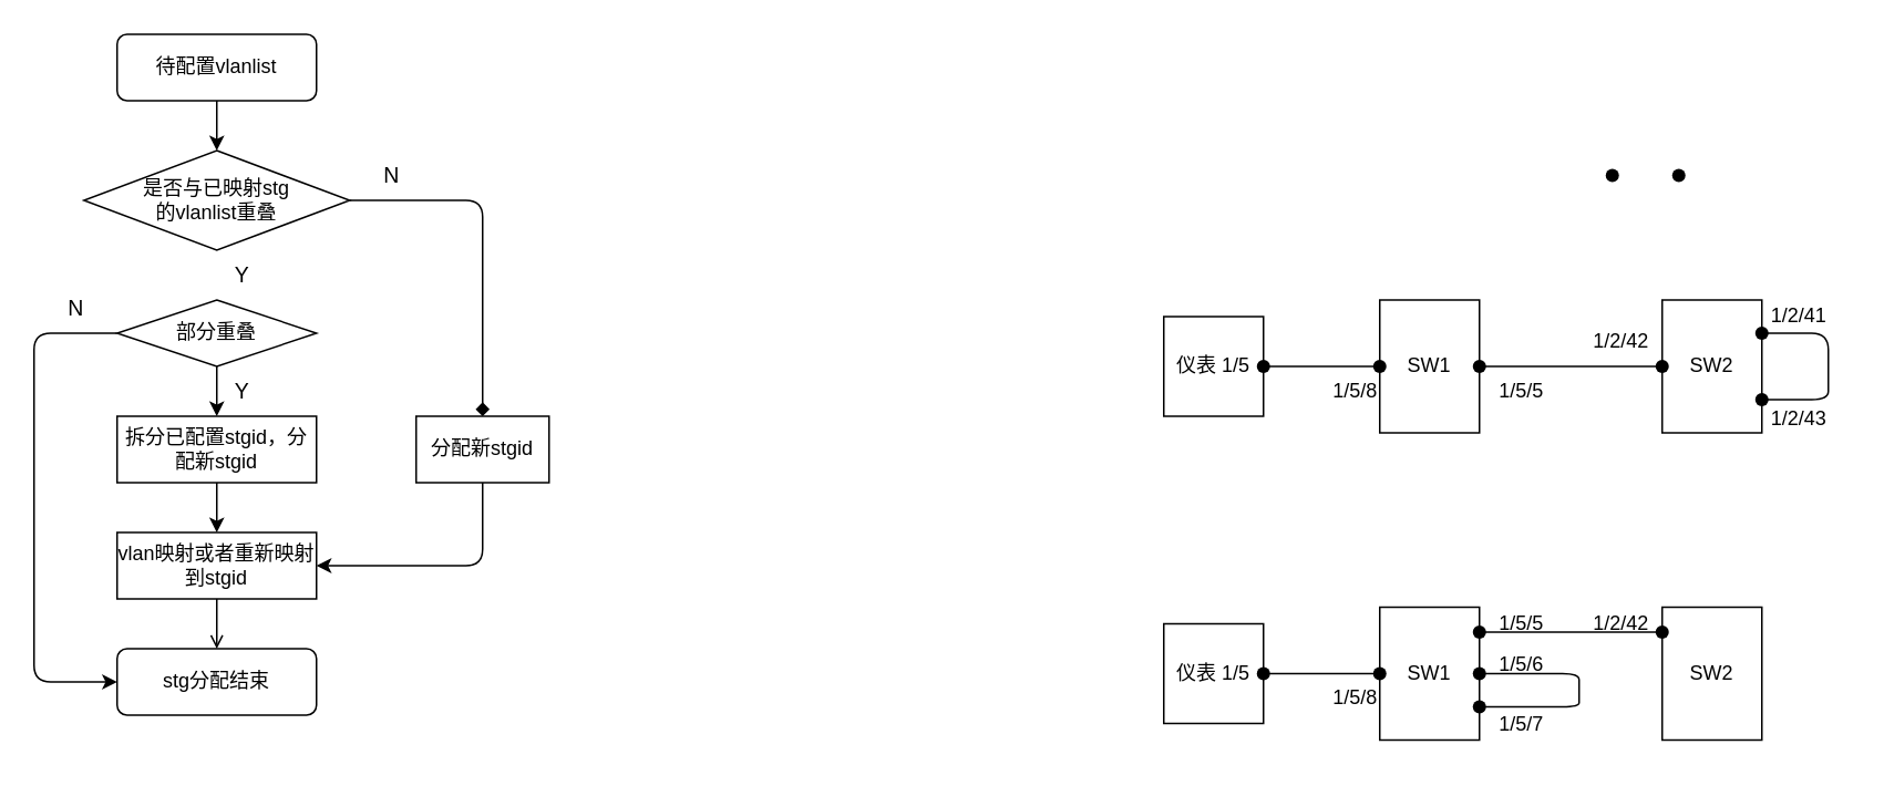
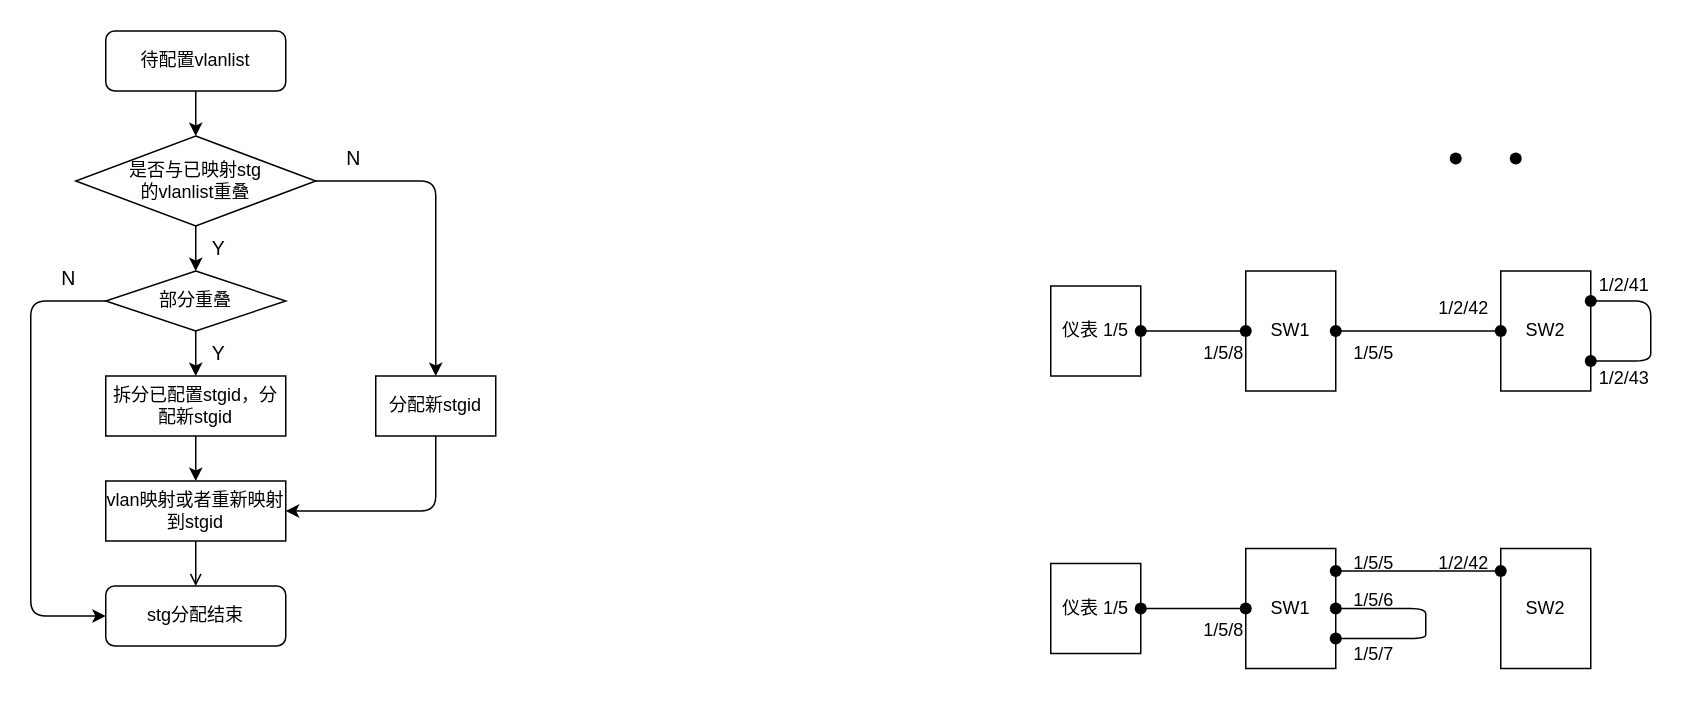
  <mxCell id="0" />
  <mxCell id="1" parent="0" />
  <mxCell id="2" value="待配置vlanlist" style="rounded=1;whiteSpace=wrap;html=1;fillColor=#FFFFFF;strokeColor=#000000;fontSize=12;fontColor=#000000;" parent="1" vertex="1"><mxGeometry x="70" y="20" width="120" height="40" as="geometry" /></mxCell>
  <mxCell id="3" value="是否与已映射stg&lt;br&gt;的vlanlist重叠" style="rhombus;whiteSpace=wrap;html=1;strokeColor=#000000;fontSize=12;fontColor=#000000;fillColor=#FFFFFF;" parent="1" vertex="1"><mxGeometry x="50" y="90" width="160" height="60" as="geometry" /></mxCell>
  <mxCell id="4" value="分配新stgid" style="rounded=0;whiteSpace=wrap;html=1;strokeColor=#000000;fontSize=12;fontColor=#000000;fillColor=#FFFFFF;" parent="1" vertex="1"><mxGeometry x="250" y="250" width="80" height="40" as="geometry" /></mxCell>
  <mxCell id="5" value="部分重叠" style="rhombus;whiteSpace=wrap;html=1;strokeColor=#000000;fontSize=12;fontColor=#000000;fillColor=#FFFFFF;" parent="1" vertex="1"><mxGeometry x="70" y="180" width="120" height="40" as="geometry" /></mxCell>
  <mxCell id="6" value="拆分已配置stgid，分配新stgid" style="rounded=0;whiteSpace=wrap;html=1;strokeColor=#000000;fontSize=12;fontColor=#000000;fillColor=#FFFFFF;" parent="1" vertex="1"><mxGeometry x="70" y="250" width="120" height="40" as="geometry" /></mxCell>
  <mxCell id="7" value="" style="endArrow=classic;html=1;fontSize=12;fontColor=#000000;exitX=0.5;exitY=1;exitDx=0;exitDy=0;strokeColor=#000000;" parent="1" source="2" target="3" edge="1"><mxGeometry width="50" height="50" relative="1" as="geometry"><mxPoint x="230" y="230" as="sourcePoint" /><mxPoint x="280" y="180" as="targetPoint" /></mxGeometry></mxCell>
+ <mxCell id="8" value="" style="endArrow=classic;html=1;strokeColor=#000000;fontSize=12;fontColor=#000000;exitX=0.5;exitY=1;exitDx=0;exitDy=0;entryX=0.5;entryY=0;entryDx=0;entryDy=0;" parent="1" source="3" target="5" edge="1"><mxGeometry width="50" height="50" relative="1" as="geometry"><mxPoint x="230" y="230" as="sourcePoint" /><mxPoint x="280" y="180" as="targetPoint" /></mxGeometry></mxCell>
  <mxCell id="9" value="" style="endArrow=classic;html=1;strokeColor=#000000;fontSize=12;fontColor=#000000;exitX=0.5;exitY=1;exitDx=0;exitDy=0;entryX=0.5;entryY=0;entryDx=0;entryDy=0;" parent="1" source="5" target="6" edge="1"><mxGeometry width="50" height="50" relative="1" as="geometry"><mxPoint x="140" y="160" as="sourcePoint" /><mxPoint x="140" y="190" as="targetPoint" /></mxGeometry></mxCell>
  <mxCell id="10" value="" style="endArrow=classic;html=1;strokeColor=#000000;fontSize=12;fontColor=#000000;exitX=0.5;exitY=1;exitDx=0;exitDy=0;" parent="1" source="6" edge="1"><mxGeometry width="50" height="50" relative="1" as="geometry"><mxPoint x="150" y="170" as="sourcePoint" /><mxPoint x="130" y="320" as="targetPoint" /></mxGeometry></mxCell>
- <mxCell id="11" value="" style="endArrow=diamond;html=1;strokeColor=#000000;fontSize=12;fontColor=#000000;exitX=1;exitY=0.5;exitDx=0;exitDy=0;entryX=0.5;entryY=0;entryDx=0;entryDy=0;" parent="1" source="3" target="4" edge="1"><mxGeometry width="50" height="50" relative="1" as="geometry"><mxPoint x="160" y="180" as="sourcePoint" /><mxPoint x="160" y="210" as="targetPoint" /><Array as="points"><mxPoint x="290" y="120" /></Array></mxGeometry></mxCell>
+ <mxCell id="11" value="" style="endArrow=classic;html=1;strokeColor=#000000;fontSize=12;fontColor=#000000;exitX=1;exitY=0.5;exitDx=0;exitDy=0;entryX=0.5;entryY=0;entryDx=0;entryDy=0;" parent="1" source="3" target="4" edge="1"><mxGeometry width="50" height="50" relative="1" as="geometry"><mxPoint x="160" y="180" as="sourcePoint" /><mxPoint x="160" y="210" as="targetPoint" /><Array as="points"><mxPoint x="290" y="120" /></Array></mxGeometry></mxCell>
  <mxCell id="12" value="" style="endArrow=classic;html=1;strokeColor=#000000;fontSize=12;fontColor=#000000;exitX=0;exitY=0.5;exitDx=0;exitDy=0;entryX=0;entryY=0.5;entryDx=0;entryDy=0;" parent="1" source="5" target="14" edge="1"><mxGeometry width="50" height="50" relative="1" as="geometry"><mxPoint x="170" y="190" as="sourcePoint" /><mxPoint x="170" y="220" as="targetPoint" /><Array as="points"><mxPoint x="20" y="200" /><mxPoint x="20" y="410" /></Array></mxGeometry></mxCell>
  <mxCell id="13" value="" style="endArrow=classic;html=1;strokeColor=#000000;fontSize=12;fontColor=#000000;exitX=0.5;exitY=1;exitDx=0;exitDy=0;entryX=1;entryY=0.5;entryDx=0;entryDy=0;" parent="1" source="4" edge="1"><mxGeometry width="50" height="50" relative="1" as="geometry"><mxPoint x="180" y="200" as="sourcePoint" /><mxPoint x="190" y="340" as="targetPoint" /><Array as="points"><mxPoint x="290" y="340" /></Array></mxGeometry></mxCell>
  <mxCell id="14" value="stg分配结束" style="rounded=1;whiteSpace=wrap;html=1;fillColor=#FFFFFF;strokeColor=#000000;fontSize=12;fontColor=#000000;" parent="1" vertex="1"><mxGeometry x="70" y="390" width="120" height="40" as="geometry" /></mxCell>
  <mxCell id="15" value="N" style="text;html=1;align=center;verticalAlign=middle;resizable=0;points=[];autosize=1;strokeColor=none;fillColor=none;fontColor=#000000;fontSize=13;" parent="1" vertex="1"><mxGeometry x="220" y="90" width="30" height="30" as="geometry" /></mxCell>
  <mxCell id="16" value="Y" style="text;html=1;align=center;verticalAlign=middle;resizable=0;points=[];autosize=1;strokeColor=none;fillColor=none;fontColor=#000000;fontSize=13;" parent="1" vertex="1"><mxGeometry x="130" y="150" width="30" height="30" as="geometry" /></mxCell>
  <mxCell id="17" value="Y" style="text;html=1;align=center;verticalAlign=middle;resizable=0;points=[];autosize=1;strokeColor=none;fillColor=none;fontColor=#000000;fontSize=13;" parent="1" vertex="1"><mxGeometry x="130" y="220" width="30" height="30" as="geometry" /></mxCell>
  <mxCell id="18" value="N" style="text;html=1;align=center;verticalAlign=middle;resizable=0;points=[];autosize=1;strokeColor=none;fillColor=none;fontColor=#000000;fontSize=13;" parent="1" vertex="1"><mxGeometry x="30" y="170" width="30" height="30" as="geometry" /></mxCell>
  <mxCell id="19" value="vlan映射或者重新映射到stgid" style="rounded=0;whiteSpace=wrap;html=1;strokeColor=#000000;fontSize=12;fontColor=#000000;fillColor=#FFFFFF;" parent="1" vertex="1"><mxGeometry x="70" y="320" width="120" height="40" as="geometry" /></mxCell>
  <mxCell id="20" value="" style="endArrow=open;html=1;strokeColor=#000000;fontSize=12;fontColor=#000000;exitX=0.5;exitY=1;exitDx=0;exitDy=0;entryX=0.5;entryY=0;entryDx=0;entryDy=0;" parent="1" source="19" target="14" edge="1"><mxGeometry width="50" height="50" relative="1" as="geometry"><mxPoint x="140" y="300" as="sourcePoint" /><mxPoint x="140" y="330" as="targetPoint" /></mxGeometry></mxCell>
  <mxCell id="21" value="SW1" style="rounded=0;whiteSpace=wrap;html=1;strokeColor=#000000;fontSize=12;fontColor=#000000;fillColor=#FFFFFF;" vertex="1" parent="1"><mxGeometry x="830" y="180" width="60" height="80" as="geometry" /></mxCell>
  <mxCell id="22" value="" style="shape=waypoint;sketch=0;fillStyle=solid;size=6;pointerEvents=1;points=[];resizable=0;rotatable=0;perimeter=centerPerimeter;snapToPoint=1;strokeColor=#000000;strokeWidth=2;" vertex="1" parent="1"><mxGeometry x="820" y="210" width="20" height="20" as="geometry" /></mxCell>
  <mxCell id="23" value="" style="shape=waypoint;sketch=0;fillStyle=solid;size=6;pointerEvents=1;points=[];resizable=0;rotatable=0;perimeter=centerPerimeter;snapToPoint=1;strokeColor=#000000;strokeWidth=2;" vertex="1" parent="1"><mxGeometry x="960" y="95" width="20" height="20" as="geometry" /></mxCell>
  <mxCell id="24" value="" style="shape=waypoint;sketch=0;fillStyle=solid;size=6;pointerEvents=1;points=[];resizable=0;rotatable=0;perimeter=centerPerimeter;snapToPoint=1;strokeColor=#000000;strokeWidth=2;" vertex="1" parent="1"><mxGeometry x="1000" y="95" width="20" height="20" as="geometry" /></mxCell>
  <mxCell id="25" value="" style="shape=waypoint;sketch=0;fillStyle=solid;size=6;pointerEvents=1;points=[];resizable=0;rotatable=0;perimeter=centerPerimeter;snapToPoint=1;strokeColor=#000000;strokeWidth=2;" vertex="1" parent="1"><mxGeometry x="880" y="210" width="20" height="20" as="geometry" /></mxCell>
  <mxCell id="26" value="仪表 1/5" style="rounded=0;whiteSpace=wrap;html=1;strokeColor=#000000;fontSize=12;fontColor=#000000;fillColor=#FFFFFF;" vertex="1" parent="1"><mxGeometry x="700" y="190" width="60" height="60" as="geometry" /></mxCell>
  <mxCell id="27" value="" style="shape=waypoint;sketch=0;fillStyle=solid;size=6;pointerEvents=1;points=[];resizable=0;rotatable=0;perimeter=centerPerimeter;snapToPoint=1;strokeColor=#000000;strokeWidth=2;" vertex="1" parent="1"><mxGeometry x="750" y="210" width="20" height="20" as="geometry" /></mxCell>
  <mxCell id="28" value="" style="endArrow=none;html=1;strokeColor=#000000;exitX=0.75;exitY=0.692;exitDx=0;exitDy=0;exitPerimeter=0;" edge="1" parent="1" source="27"><mxGeometry width="50" height="50" relative="1" as="geometry"><mxPoint x="780" y="270" as="sourcePoint" /><mxPoint x="830" y="220" as="targetPoint" /></mxGeometry></mxCell>
  <mxCell id="29" value="SW2" style="rounded=0;whiteSpace=wrap;html=1;strokeColor=#000000;fontSize=12;fontColor=#000000;fillColor=#FFFFFF;" vertex="1" parent="1"><mxGeometry x="1000" y="180" width="60" height="80" as="geometry" /></mxCell>
  <mxCell id="30" value="" style="shape=waypoint;sketch=0;fillStyle=solid;size=6;pointerEvents=1;points=[];resizable=0;rotatable=0;perimeter=centerPerimeter;snapToPoint=1;strokeColor=#000000;strokeWidth=2;" vertex="1" parent="1"><mxGeometry x="990" y="210" width="20" height="20" as="geometry" /></mxCell>
  <mxCell id="31" value="" style="shape=waypoint;sketch=0;fillStyle=solid;size=6;pointerEvents=1;points=[];resizable=0;rotatable=0;perimeter=centerPerimeter;snapToPoint=1;strokeColor=#000000;strokeWidth=2;" vertex="1" parent="1"><mxGeometry x="1050" y="190" width="20" height="20" as="geometry" /></mxCell>
  <mxCell id="32" value="" style="shape=waypoint;sketch=0;fillStyle=solid;size=6;pointerEvents=1;points=[];resizable=0;rotatable=0;perimeter=centerPerimeter;snapToPoint=1;strokeColor=#000000;strokeWidth=2;" vertex="1" parent="1"><mxGeometry x="1050" y="230" width="20" height="20" as="geometry" /></mxCell>
  <mxCell id="33" value="" style="endArrow=none;html=1;strokeColor=#000000;exitX=0.75;exitY=0.692;exitDx=0;exitDy=0;exitPerimeter=0;entryX=0.208;entryY=0.608;entryDx=0;entryDy=0;entryPerimeter=0;" edge="1" parent="1" target="30"><mxGeometry width="50" height="50" relative="1" as="geometry"><mxPoint x="890" y="220" as="sourcePoint" /><mxPoint x="960" y="220" as="targetPoint" /></mxGeometry></mxCell>
  <mxCell id="34" value="" style="endArrow=none;html=1;strokeColor=#000000;exitX=0.75;exitY=0.692;exitDx=0;exitDy=0;exitPerimeter=0;entryX=0.333;entryY=0.275;entryDx=0;entryDy=0;entryPerimeter=0;" edge="1" parent="1" target="32"><mxGeometry width="50" height="50" relative="1" as="geometry"><mxPoint x="1060" y="200" as="sourcePoint" /><mxPoint x="1130" y="200" as="targetPoint" /><Array as="points"><mxPoint x="1100" y="200" /><mxPoint x="1100" y="220" /><mxPoint x="1100" y="240" /></Array></mxGeometry></mxCell>
  <mxCell id="35" value="1/5/8" style="text;html=1;align=center;verticalAlign=middle;resizable=0;points=[];autosize=1;strokeColor=none;fillColor=none;fontColor=#000000;" vertex="1" parent="1"><mxGeometry x="790" y="220" width="50" height="30" as="geometry" /></mxCell>
  <mxCell id="36" value="1/5/5" style="text;html=1;align=center;verticalAlign=middle;resizable=0;points=[];autosize=1;strokeColor=none;fillColor=none;fontColor=#000000;" vertex="1" parent="1"><mxGeometry x="890" y="220" width="50" height="30" as="geometry" /></mxCell>
  <mxCell id="37" value="1/2/42" style="text;html=1;align=center;verticalAlign=middle;resizable=0;points=[];autosize=1;strokeColor=none;fillColor=none;fontColor=#000000;" vertex="1" parent="1"><mxGeometry x="945" y="190" width="60" height="30" as="geometry" /></mxCell>
  <mxCell id="38" value="1/2/41" style="text;html=1;align=center;verticalAlign=middle;resizable=0;points=[];autosize=1;strokeColor=none;fillColor=none;fontColor=#000000;" vertex="1" parent="1"><mxGeometry x="1052" y="175" width="60" height="30" as="geometry" /></mxCell>
  <mxCell id="39" value="1/2/43" style="text;html=1;align=center;verticalAlign=middle;resizable=0;points=[];autosize=1;strokeColor=none;fillColor=none;fontColor=#000000;" vertex="1" parent="1"><mxGeometry x="1052" y="237" width="60" height="30" as="geometry" /></mxCell>
  <mxCell id="40" value="SW1" style="rounded=0;whiteSpace=wrap;html=1;strokeColor=#000000;fontSize=12;fontColor=#000000;fillColor=#FFFFFF;" vertex="1" parent="1"><mxGeometry x="830" y="365" width="60" height="80" as="geometry" /></mxCell>
  <mxCell id="41" value="" style="shape=waypoint;sketch=0;fillStyle=solid;size=6;pointerEvents=1;points=[];resizable=0;rotatable=0;perimeter=centerPerimeter;snapToPoint=1;strokeColor=#000000;strokeWidth=2;" vertex="1" parent="1"><mxGeometry x="820" y="395" width="20" height="20" as="geometry" /></mxCell>
  <mxCell id="42" value="" style="shape=waypoint;sketch=0;fillStyle=solid;size=6;pointerEvents=1;points=[];resizable=0;rotatable=0;perimeter=centerPerimeter;snapToPoint=1;strokeColor=#000000;strokeWidth=2;" vertex="1" parent="1"><mxGeometry x="880" y="370" width="20" height="20" as="geometry" /></mxCell>
  <mxCell id="43" value="仪表 1/5" style="rounded=0;whiteSpace=wrap;html=1;strokeColor=#000000;fontSize=12;fontColor=#000000;fillColor=#FFFFFF;" vertex="1" parent="1"><mxGeometry x="700" y="375" width="60" height="60" as="geometry" /></mxCell>
  <mxCell id="44" value="" style="shape=waypoint;sketch=0;fillStyle=solid;size=6;pointerEvents=1;points=[];resizable=0;rotatable=0;perimeter=centerPerimeter;snapToPoint=1;strokeColor=#000000;strokeWidth=2;" vertex="1" parent="1"><mxGeometry x="750" y="395" width="20" height="20" as="geometry" /></mxCell>
  <mxCell id="45" value="" style="endArrow=none;html=1;strokeColor=#000000;exitX=0.75;exitY=0.692;exitDx=0;exitDy=0;exitPerimeter=0;" edge="1" parent="1" source="44"><mxGeometry width="50" height="50" relative="1" as="geometry"><mxPoint x="780" y="455" as="sourcePoint" /><mxPoint x="830" y="405" as="targetPoint" /></mxGeometry></mxCell>
  <mxCell id="46" value="SW2" style="rounded=0;whiteSpace=wrap;html=1;strokeColor=#000000;fontSize=12;fontColor=#000000;fillColor=#FFFFFF;" vertex="1" parent="1"><mxGeometry x="1000" y="365" width="60" height="80" as="geometry" /></mxCell>
  <mxCell id="47" value="" style="shape=waypoint;sketch=0;fillStyle=solid;size=6;pointerEvents=1;points=[];resizable=0;rotatable=0;perimeter=centerPerimeter;snapToPoint=1;strokeColor=#000000;strokeWidth=2;" vertex="1" parent="1"><mxGeometry x="990" y="370" width="20" height="20" as="geometry" /></mxCell>
  <mxCell id="48" value="" style="shape=waypoint;sketch=0;fillStyle=solid;size=6;pointerEvents=1;points=[];resizable=0;rotatable=0;perimeter=centerPerimeter;snapToPoint=1;strokeColor=#000000;strokeWidth=2;" vertex="1" parent="1"><mxGeometry x="880" y="415" width="20" height="20" as="geometry" /></mxCell>
  <mxCell id="49" value="" style="shape=waypoint;sketch=0;fillStyle=solid;size=6;pointerEvents=1;points=[];resizable=0;rotatable=0;perimeter=centerPerimeter;snapToPoint=1;strokeColor=#000000;strokeWidth=2;" vertex="1" parent="1"><mxGeometry x="880" y="395" width="20" height="20" as="geometry" /></mxCell>
  <mxCell id="50" value="" style="endArrow=none;html=1;strokeColor=#000000;exitX=0.75;exitY=0.692;exitDx=0;exitDy=0;exitPerimeter=0;entryX=0.208;entryY=0.608;entryDx=0;entryDy=0;entryPerimeter=0;" edge="1" parent="1"><mxGeometry width="50" height="50" relative="1" as="geometry"><mxPoint x="890" y="380" as="sourcePoint" /><mxPoint x="1000" y="380" as="targetPoint" /></mxGeometry></mxCell>
  <mxCell id="51" value="1/5/8" style="text;html=1;align=center;verticalAlign=middle;resizable=0;points=[];autosize=1;strokeColor=none;fillColor=none;fontColor=#000000;" vertex="1" parent="1"><mxGeometry x="790" y="405" width="50" height="30" as="geometry" /></mxCell>
  <mxCell id="52" value="1/5/5" style="text;html=1;align=center;verticalAlign=middle;resizable=0;points=[];autosize=1;strokeColor=none;fillColor=none;fontColor=#000000;" vertex="1" parent="1"><mxGeometry x="890" y="360" width="50" height="30" as="geometry" /></mxCell>
  <mxCell id="53" value="1/2/42" style="text;html=1;align=center;verticalAlign=middle;resizable=0;points=[];autosize=1;strokeColor=none;fillColor=none;fontColor=#000000;" vertex="1" parent="1"><mxGeometry x="945" y="360" width="60" height="30" as="geometry" /></mxCell>
  <mxCell id="54" value="1/5/6" style="text;html=1;align=center;verticalAlign=middle;resizable=0;points=[];autosize=1;strokeColor=none;fillColor=none;fontColor=#000000;" vertex="1" parent="1"><mxGeometry x="890" y="385" width="50" height="30" as="geometry" /></mxCell>
  <mxCell id="55" value="" style="endArrow=none;html=1;strokeColor=#000000;exitX=1;exitY=0.75;exitDx=0;exitDy=0;entryX=1;entryY=0.5;entryDx=0;entryDy=0;" edge="1" parent="1" source="40" target="40"><mxGeometry width="50" height="50" relative="1" as="geometry"><mxPoint x="770" y="415" as="sourcePoint" /><mxPoint x="840" y="415" as="targetPoint" /><Array as="points"><mxPoint x="950" y="425" /><mxPoint x="950" y="420" /><mxPoint x="950" y="405" /></Array></mxGeometry></mxCell>
  <mxCell id="56" value="1/5/7" style="text;html=1;align=center;verticalAlign=middle;resizable=0;points=[];autosize=1;strokeColor=none;fillColor=none;fontColor=#000000;" vertex="1" parent="1"><mxGeometry x="890" y="421" width="50" height="30" as="geometry" /></mxCell>
